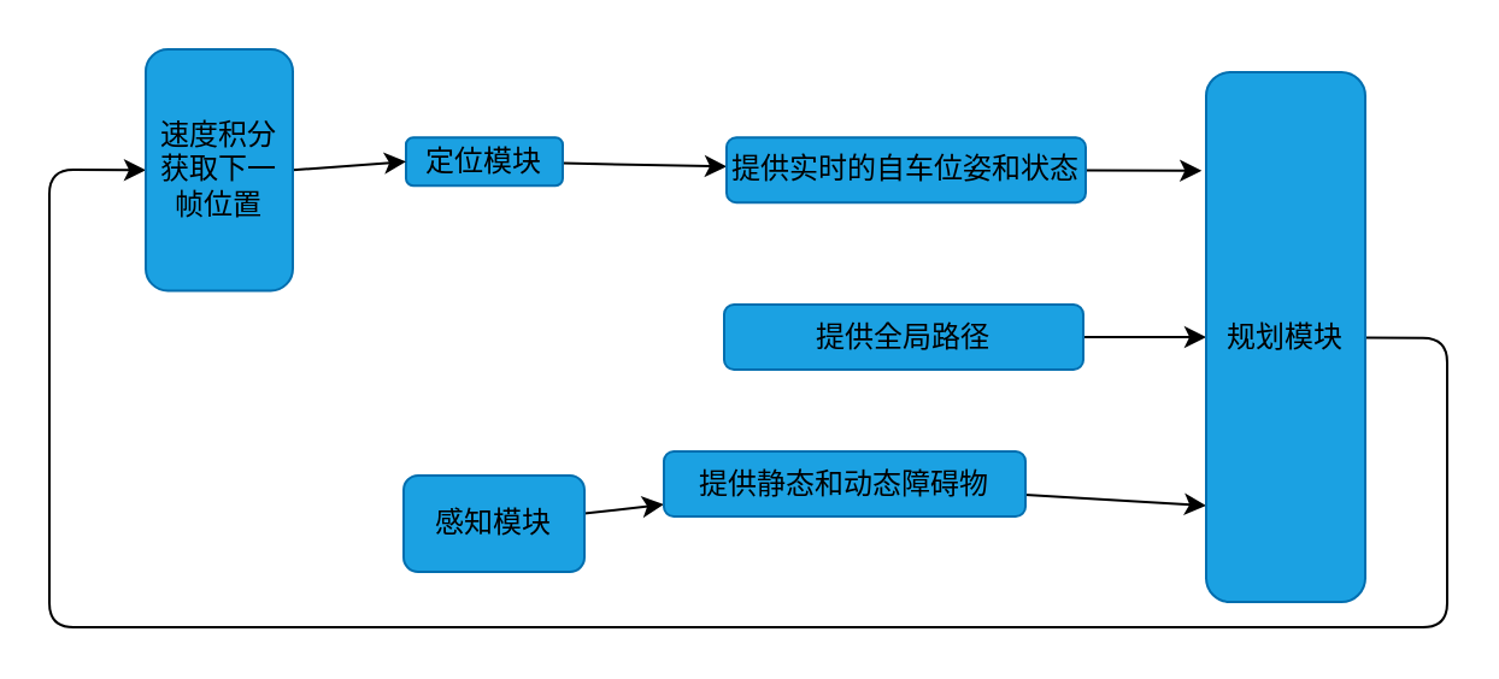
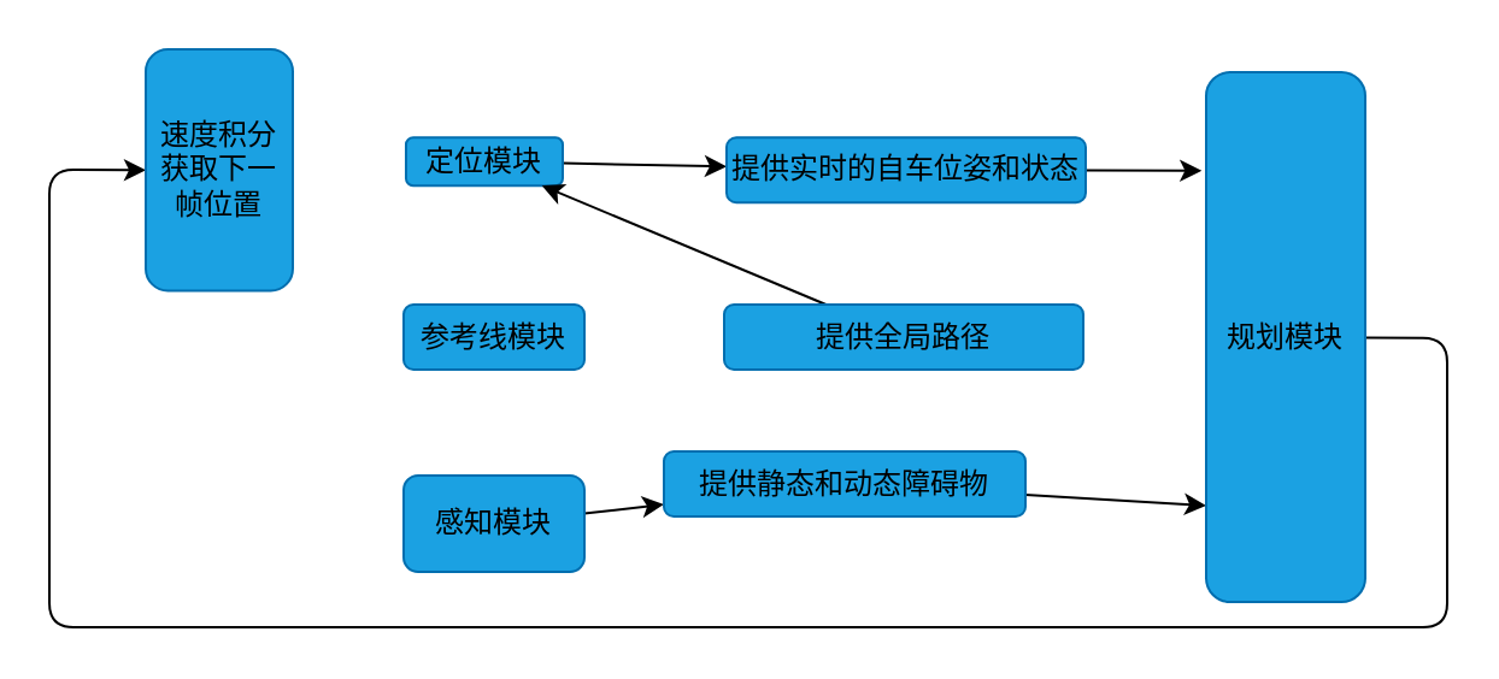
  <mxCell id="0" />
  <mxCell id="1" parent="0" />
  <mxCell id="2" value="" style="edgeStyle=none;html=1;fontColor=#000000;strokeColor=#000000;" parent="1" source="3" target="5" edge="1"><mxGeometry relative="1" as="geometry" /></mxCell>
  <mxCell id="3" value="&lt;font color=&quot;#000000&quot;&gt;定位模块&lt;/font&gt;" style="rounded=1;whiteSpace=wrap;html=1;fillColor=#1ba1e2;strokeColor=#006EAF;fontColor=#ffffff;" parent="1" vertex="1"><mxGeometry x="167.99" y="56.63" width="65" height="20" as="geometry" /></mxCell>
  <mxCell id="4" style="edgeStyle=none;html=1;strokeColor=#000000;fontColor=#000000;entryX=-0.028;entryY=0.186;entryDx=0;entryDy=0;entryPerimeter=0;" parent="1" source="5" target="14" edge="1"><mxGeometry relative="1" as="geometry"><mxPoint x="594" y="69.04" as="targetPoint" /></mxGeometry></mxCell>
  <mxCell id="5" value="&lt;font color=&quot;#000000&quot;&gt;提供实时的自车位姿和状态&lt;/font&gt;" style="rounded=1;whiteSpace=wrap;html=1;fillColor=#1ba1e2;strokeColor=#006EAF;fontColor=#ffffff;" parent="1" vertex="1"><mxGeometry x="300.99" y="56.63" width="149" height="27" as="geometry" /></mxCell>
- <mxCell id="7" style="edgeStyle=none;html=1;strokeColor=#000000;fontColor=#000000;entryX=0;entryY=0.5;entryDx=0;entryDy=0;" parent="1" source="8" target="14" edge="1"><mxGeometry relative="1" as="geometry"><mxPoint x="584" y="140" as="targetPoint" /></mxGeometry></mxCell>
+ <mxCell id="6" value="&lt;font color=&quot;#000000&quot;&gt;参考线模块&lt;/font&gt;" style="rounded=1;whiteSpace=wrap;html=1;fillColor=#1ba1e2;strokeColor=#006EAF;fontColor=#ffffff;" parent="1" vertex="1"><mxGeometry x="167" y="126" width="75" height="27" as="geometry" /></mxCell>
+ <mxCell id="7" style="edgeStyle=none;html=1;strokeColor=#000000;fontColor=#000000;" parent="1" source="8" target="3" edge="1"><mxGeometry relative="1" as="geometry"><mxPoint x="584" y="140" as="targetPoint" /></mxGeometry></mxCell>
  <mxCell id="8" value="&lt;font color=&quot;#000000&quot;&gt;提供全局路径&lt;/font&gt;" style="rounded=1;whiteSpace=wrap;html=1;fillColor=#1ba1e2;strokeColor=#006EAF;fontColor=#ffffff;" parent="1" vertex="1"><mxGeometry x="300" y="126" width="149" height="27" as="geometry" /></mxCell>
  <mxCell id="9" value="" style="edgeStyle=none;html=1;strokeColor=#000000;fontColor=#000000;" parent="1" source="10" target="12" edge="1"><mxGeometry relative="1" as="geometry" /></mxCell>
  <mxCell id="10" value="&lt;font color=&quot;#000000&quot;&gt;感知模块&lt;/font&gt;" style="rounded=1;whiteSpace=wrap;html=1;fillColor=#1ba1e2;strokeColor=#006EAF;fontColor=#ffffff;" parent="1" vertex="1"><mxGeometry x="167" y="197" width="75" height="40" as="geometry" /></mxCell>
  <mxCell id="11" style="edgeStyle=none;html=1;entryX=0;entryY=0.818;entryDx=0;entryDy=0;entryPerimeter=0;strokeColor=#000000;fontColor=#000000;" parent="1" source="12" target="14" edge="1"><mxGeometry relative="1" as="geometry" /></mxCell>
  <mxCell id="12" value="&lt;font color=&quot;#000000&quot;&gt;提供静态和动态障碍物&lt;/font&gt;" style="rounded=1;whiteSpace=wrap;html=1;fillColor=#1ba1e2;strokeColor=#006EAF;fontColor=#ffffff;" parent="1" vertex="1"><mxGeometry x="275" y="187" width="150" height="27" as="geometry" /></mxCell>
  <mxCell id="13" style="edgeStyle=none;html=1;strokeColor=#000000;fontColor=#000000;entryX=0;entryY=0.5;entryDx=0;entryDy=0;" parent="1" source="14" target="16" edge="1"><mxGeometry relative="1" as="geometry"><mxPoint x="740" y="140" as="targetPoint" /><Array as="points"><mxPoint x="600" y="140" /><mxPoint x="600" y="210" /><mxPoint x="600" y="260" /><mxPoint x="20" y="260" /><mxPoint x="20" y="70" /></Array></mxGeometry></mxCell>
  <mxCell id="14" value="&lt;font color=&quot;#000000&quot;&gt;规划模块&lt;/font&gt;" style="rounded=1;whiteSpace=wrap;html=1;fillColor=#1ba1e2;strokeColor=#006EAF;fontColor=#ffffff;" parent="1" vertex="1"><mxGeometry x="500" y="29.5" width="66" height="220" as="geometry" /></mxCell>
- <mxCell id="15" style="edgeStyle=none;html=1;entryX=0;entryY=0.5;entryDx=0;entryDy=0;strokeColor=#000000;fontColor=#000000;exitX=1;exitY=0.5;exitDx=0;exitDy=0;" parent="1" source="16" target="3" edge="1"><mxGeometry relative="1" as="geometry" /></mxCell>
  <mxCell id="16" value="&lt;font color=&quot;#000000&quot;&gt;速度积分获取下一帧位置&lt;/font&gt;" style="rounded=1;whiteSpace=wrap;html=1;fillColor=#1ba1e2;strokeColor=#006EAF;fontColor=#ffffff;" parent="1" vertex="1"><mxGeometry x="60" y="20" width="60.99" height="100.25" as="geometry" /></mxCell>
